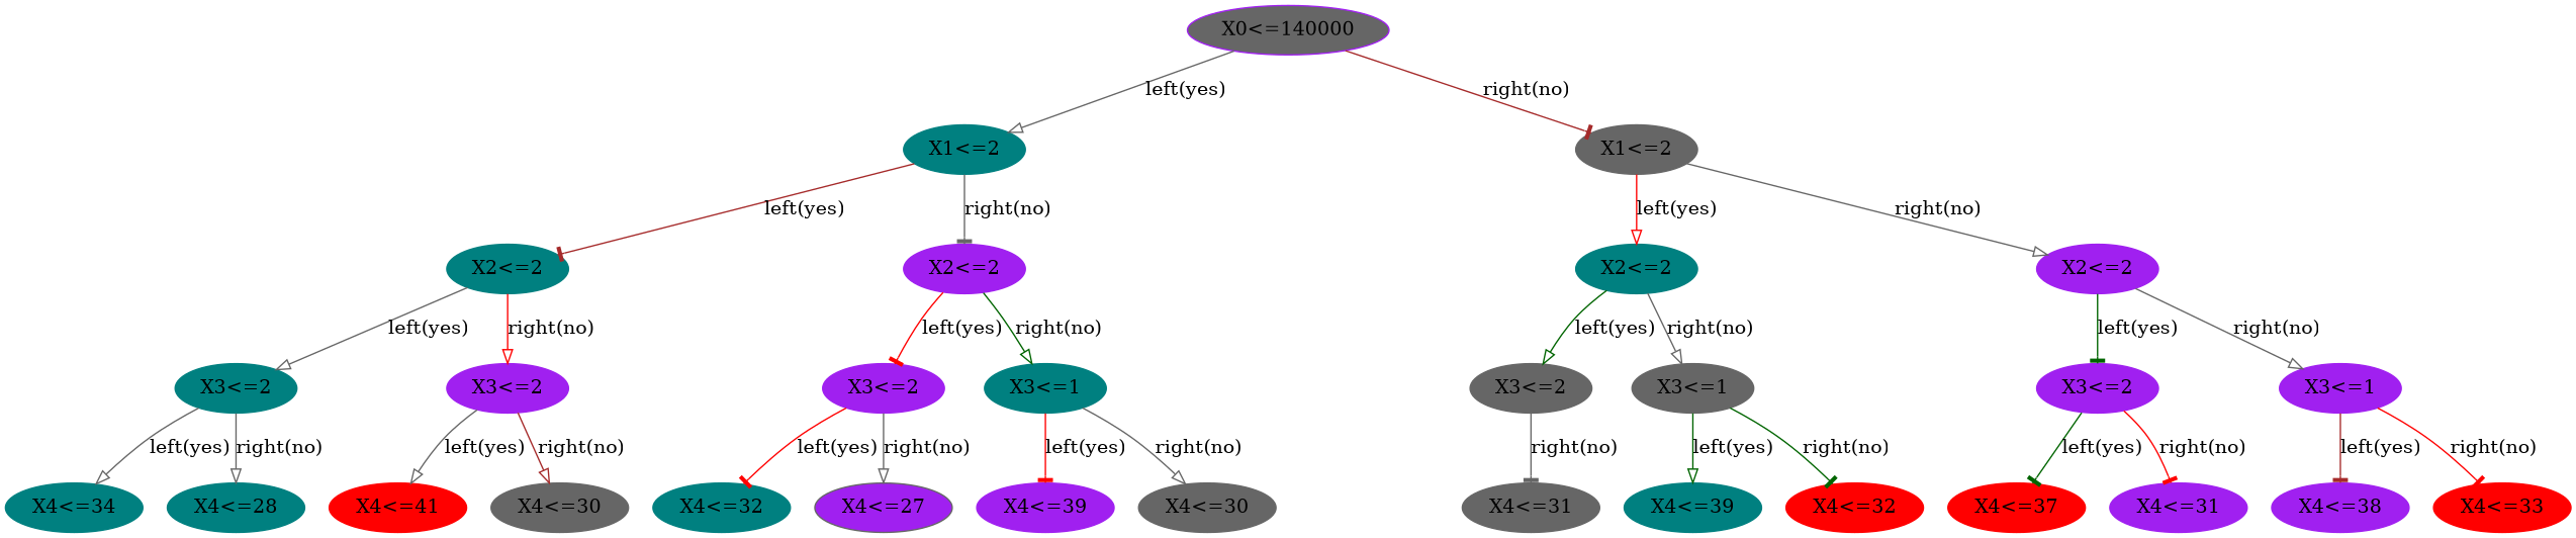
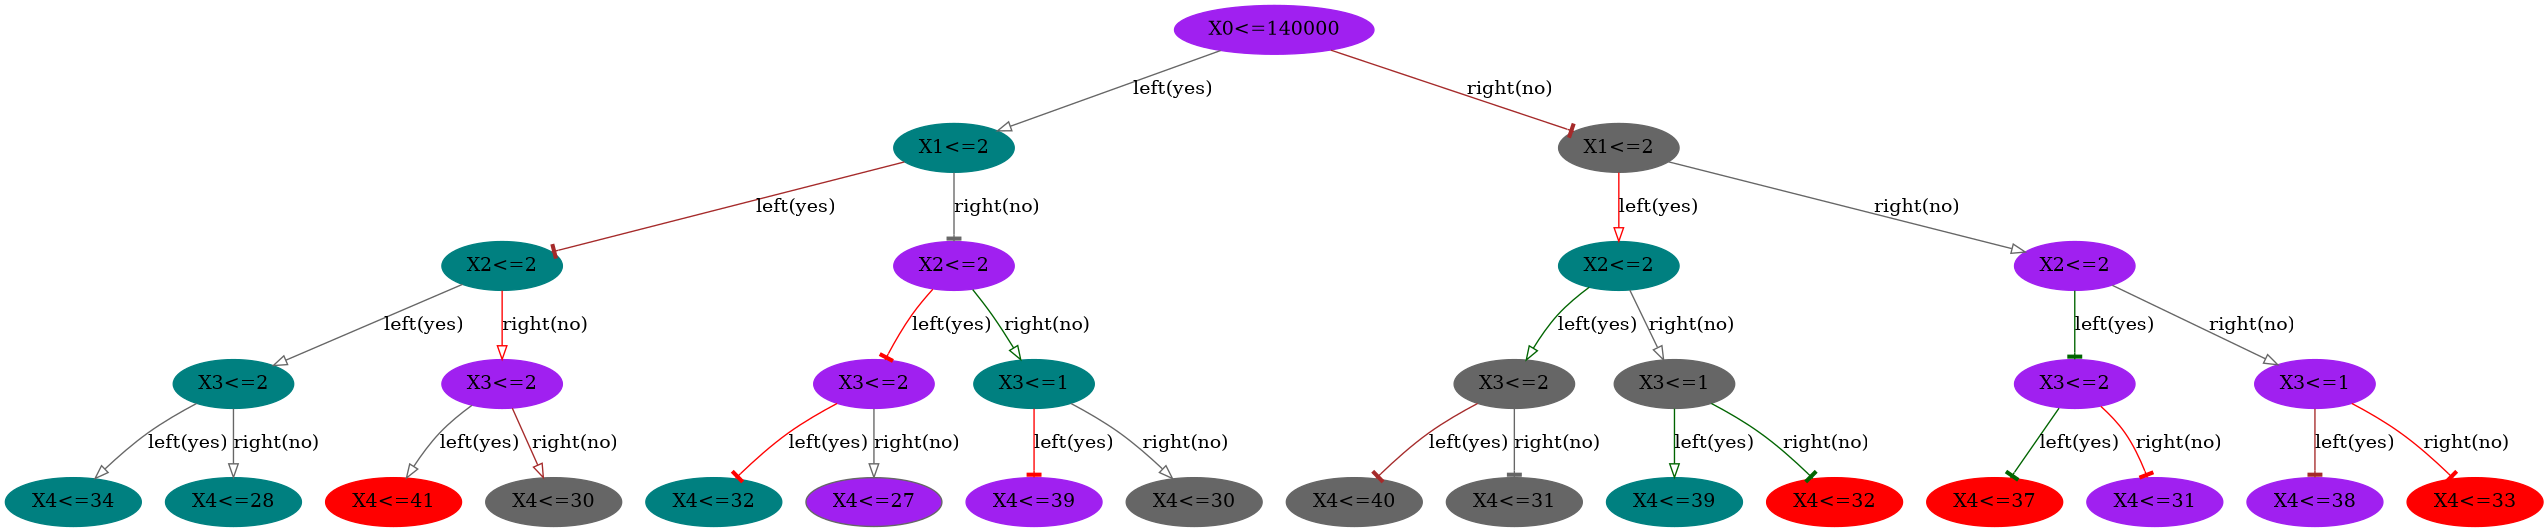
  strict digraph {
    node [color=purple style=filled]
    edge [arrowhead=onormal color=gray40]
-   n1 [label="X0<=140000" fillcolor=gray40]
+   n1 [label="X0<=140000"]
    n2 [color=teal label="X1<=2"]
    n3 [color=gray40 label="X1<=2"]
    n4 [color=teal label="X2<=2"]
    n5 [label="X2<=2"]
    n6 [color=teal label="X2<=2"]
    n7 [label="X2<=2"]
    n8 [color=teal label="X3<=2"]
    n9 [label="X3<=2"]
    n10 [label="X3<=2"]
    n11 [color=teal label="X3<=1"]
    n12 [color=gray40 label="X3<=2"]
    n13 [color=gray40 label="X3<=1"]
    n14 [label="X3<=2"]
    n15 [label="X3<=1"]
    n16 [color=teal label="X4<=34"]
    n17 [color=teal label="X4<=28"]
    n18 [color=red label="X4<=41"]
    n19 [color=gray40 label="X4<=30"]
    n20 [color=teal label="X4<=32"]
    n21 [color=gray40 fillcolor=purple label="X4<=27"]
    n22 [label="X4<=39"]
    n23 [color=gray40 label="X4<=30"]
+   n24 [color=gray40 label="X4<=40"]
    n25 [color=gray40 label="X4<=31"]
    n26 [color=teal label="X4<=39"]
    n27 [color=red label="X4<=32"]
    n28 [color=red label="X4<=37"]
    n29 [label="X4<=31"]
    n30 [label="X4<=38"]
    n31 [color=red label="X4<=33"]
    n1 -> n2 [label="left(yes)"]
    n1 -> n3 [arrowhead=tee color=brown label="right(no)"]
    n2 -> n4 [arrowhead=tee color=brown label="left(yes)"]
    n2 -> n5 [arrowhead=tee label="right(no)"]
    n3 -> n6 [color=red label="left(yes)"]
    n3 -> n7 [label="right(no)"]
    n4 -> n8 [label="left(yes)"]
    n4 -> n9 [color=red label="right(no)"]
    n5 -> n10 [arrowhead=tee color=red label="left(yes)"]
    n5 -> n11 [color=darkgreen label="right(no)"]
    n6 -> n12 [color=darkgreen label="left(yes)"]
    n6 -> n13 [label="right(no)"]
    n7 -> n14 [arrowhead=tee color=darkgreen label="left(yes)"]
    n7 -> n15 [label="right(no)"]
    n8 -> n16 [label="left(yes)"]
    n8 -> n17 [label="right(no)"]
    n9 -> n18 [label="left(yes)"]
    n9 -> n19 [color=brown label="right(no)"]
    n10 -> n20 [arrowhead=tee color=red label="left(yes)"]
    n10 -> n21 [label="right(no)"]
    n11 -> n22 [arrowhead=tee color=red label="left(yes)"]
    n11 -> n23 [label="right(no)"]
+   n12 -> n24 [arrowhead=tee color=brown label="left(yes)"]
    n12 -> n25 [arrowhead=tee label="right(no)"]
    n13 -> n26 [color=darkgreen label="left(yes)"]
    n13 -> n27 [arrowhead=tee color=darkgreen label="right(no)"]
    n14 -> n28 [arrowhead=tee color=darkgreen label="left(yes)"]
    n14 -> n29 [arrowhead=tee color=red label="right(no)"]
    n15 -> n30 [arrowhead=tee color=brown label="left(yes)"]
    n15 -> n31 [arrowhead=tee color=red label="right(no)"]
  }
